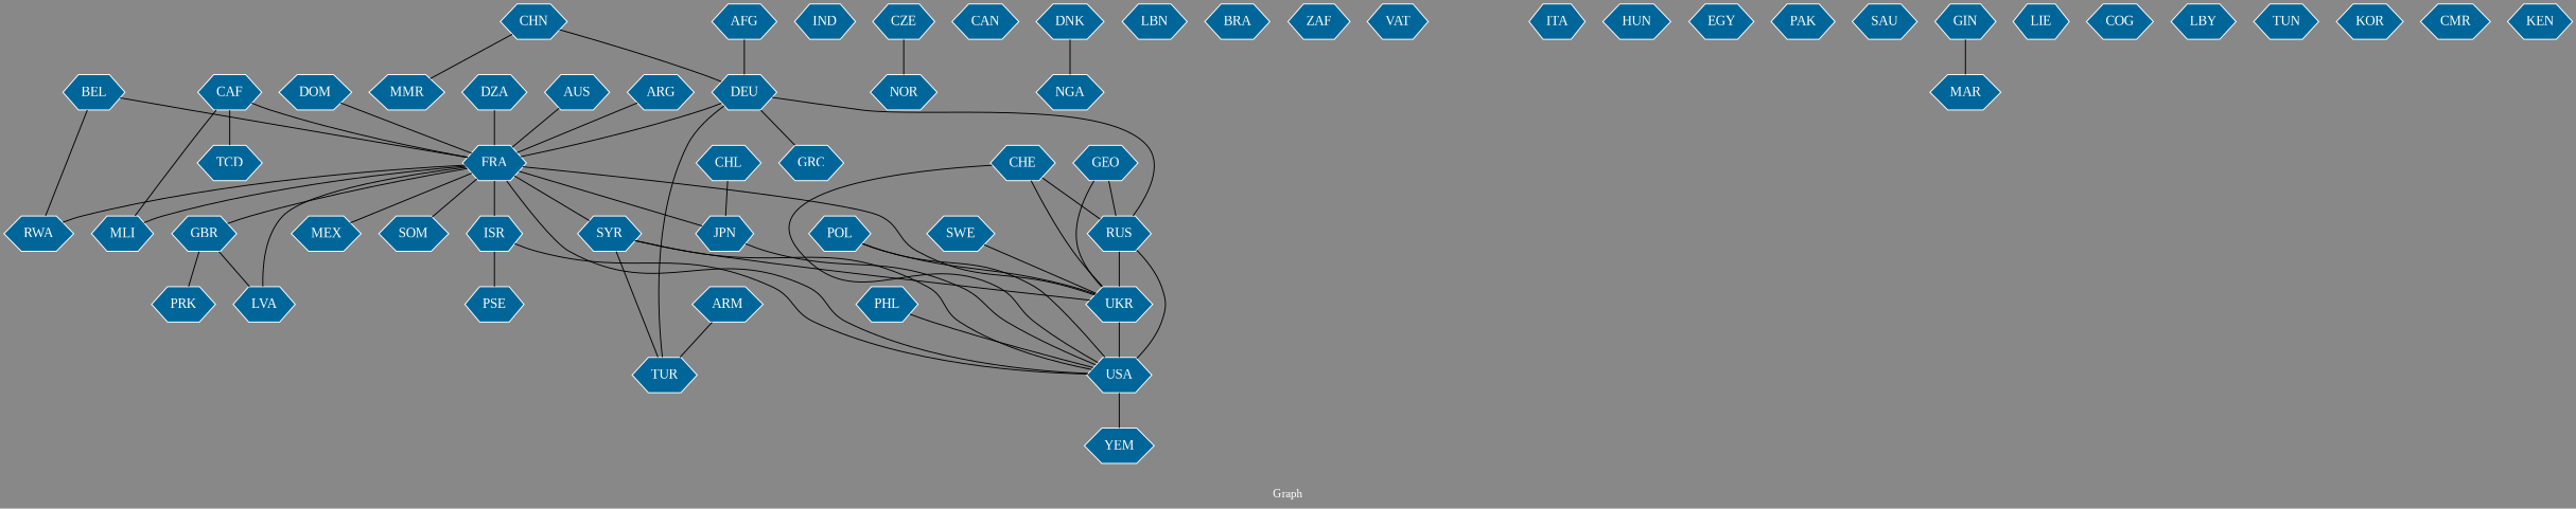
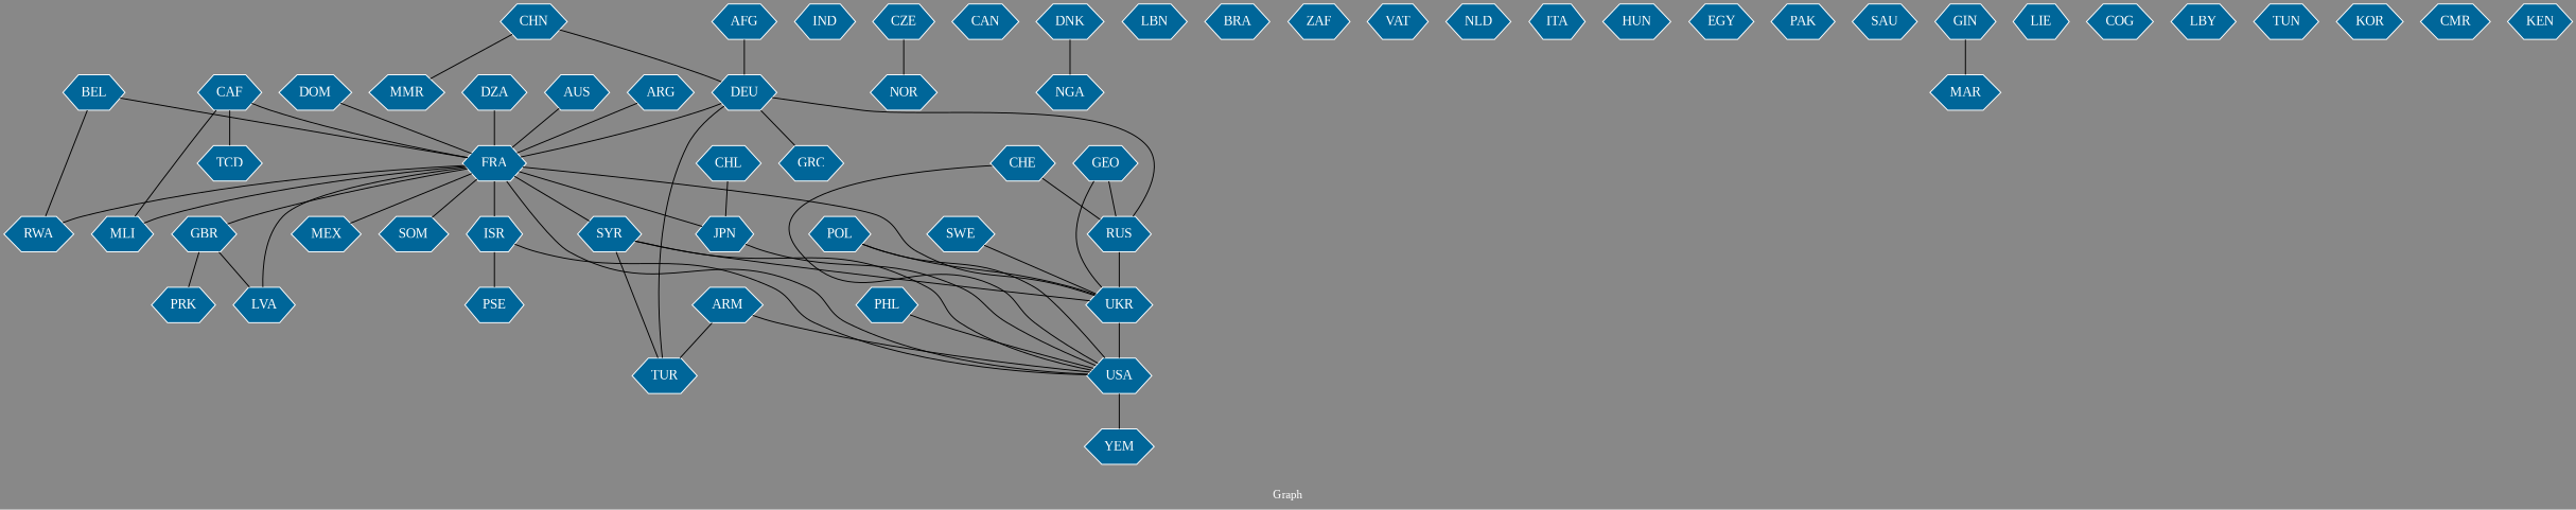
  graph {
    bgcolor="#888888"
    fontcolor=white
    fontname="Liberation Serif"
    fontsize=12
    label="Graph"
    node [color=white fillcolor="#006699" fontcolor=white fontname="Liberation Serif" shape=hexagon style=filled]
    edge [arrowhead=open color=black fontcolor=white fontname="Liberation Serif" fontsize=12 weight=1]
    n1 [label=RUS]
    n2 [label=UKR]
    n3 [label=USA]
    n4 [label=YEM]
    n5 [label=DZA]
    n6 [label=FRA]
    n7 [label=RWA]
    n8 [label=JPN]
    n9 [label=MLI]
    n10 [label=SYR]
    n11 [label=GBR]
    n12 [label=MEX]
    n13 [label=SOM]
    n14 [label=ISR]
    n15 [label=LVA]
    n16 [label=TUR]
    n17 [label=PRK]
    n18 [label=PSE]
    n19 [label=CAF]
    n20 [label=TCD]
    n21 [label=SWE]
    n22 [label=GRC]
    n23 [label=DEU]
    n24 [label=IND]
    n25 [label=AUS]
    n26 [label=NOR]
    n27 [label=CAN]
    n28 [label=CHE]
    n29 [label=CHN]
    n30 [label=MMR]
    n31 [label=DNK]
    n32 [label=NGA]
    n33 [label=LBN]
    n34 [label=BRA]
    n35 [label=ZAF]
    n36 [label=VAT]
+   n37 [label=NLD]
    n38 [label=AFG]
    n39 [label=CHL]
    n40 [label=ITA]
    n41 [label=HUN]
    n42 [label=EGY]
    n43 [label=PAK]
    n44 [label=BEL]
    n45 [label=CZE]
    n46 [label=PHL]
    n47 [label=POL]
    n48 [label=SAU]
    n49 [label=MAR]
    n50 [label=LIE]
    n51 [label=ARG]
    n52 [label=COG]
    n53 [label=LBY]
    n54 [label=TUN]
    n55 [label=ARM]
    n56 [label=DOM]
    n57 [label=GIN]
    n58 [label=KOR]
    n59 [label=GEO]
    n60 [label=CMR]
    n61 [label=KEN]
    n1 -- n2 [weight=53]
-   n1 -- n3 [weight=7]
+   n55 -- n3 [weight=7]
    n2 -- n3 [weight=16]
    n3 -- n4
    n5 -- n6 [weight=3]
    n6 -- n2 [weight=2]
    n6 -- n3 [weight=2]
    n6 -- n7 [weight=7]
    n6 -- n8
    n6 -- n9 [weight=2]
    n6 -- n10 [weight=12]
    n6 -- n11 [weight=2]
    n6 -- n12
    n6 -- n13 [weight=3]
    n6 -- n14 [weight=2]
    n6 -- n15
    n8 -- n3
    n10 -- n2
    n10 -- n3
    n10 -- n16
    n11 -- n15
    n11 -- n17
    n14 -- n3
    n14 -- n18 [weight=3]
    n19 -- n6 [weight=5]
    n19 -- n9
    n19 -- n20
    n21 -- n2
    n23 -- n1 [weight=2]
    n23 -- n6 [weight=2]
    n23 -- n16 [weight=2]
    n23 -- n22
    n25 -- n6
    n28 -- n1 [weight=3]
-   n28 -- n2 [weight=4]
    n28 -- n3 [weight=2]
    n29 -- n23
    n29 -- n30
    n31 -- n32
    n38 -- n23
    n39 -- n8
    n44 -- n6
    n44 -- n7
    n45 -- n26
    n46 -- n3 [weight=2]
    n47 -- n2 [weight=2]
    n47 -- n3 [weight=2]
    n51 -- n6
    n55 -- n16 [weight=2]
    n56 -- n6
    n57 -- n49
    n59 -- n1
    n59 -- n2
  }
